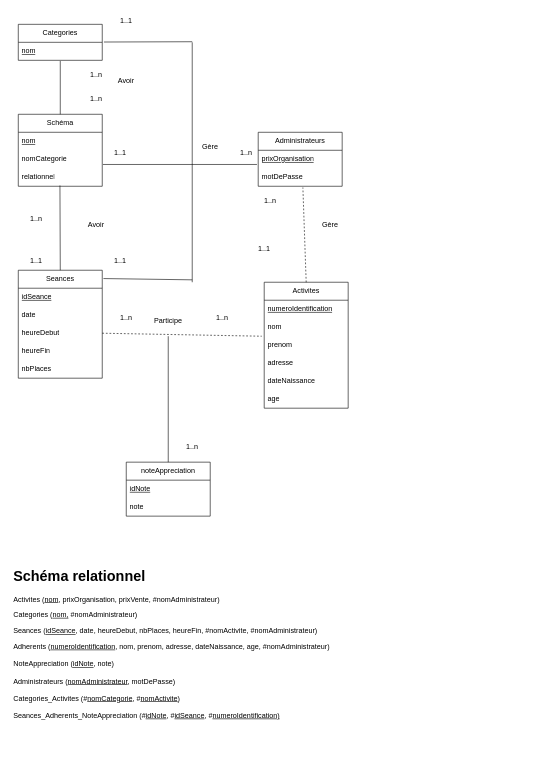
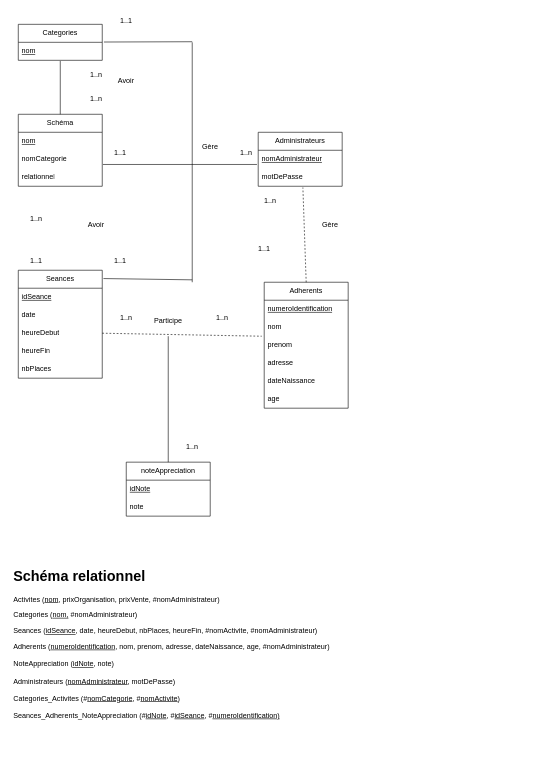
  <mxCell id="0" />
  <mxCell id="1" parent="0" />
- <mxCell id="2" value="Activites" style="swimlane;fontStyle=0;childLayout=stackLayout;horizontal=1;startSize=30;horizontalStack=0;resizeParent=1;resizeParentMax=0;resizeLast=0;collapsible=1;marginBottom=0;whiteSpace=wrap;html=1;" vertex="1" parent="1"><mxGeometry x="440" y="470" width="140" height="210" as="geometry" /></mxCell>
+ <mxCell id="2" value="Adherents" style="swimlane;fontStyle=0;childLayout=stackLayout;horizontal=1;startSize=30;horizontalStack=0;resizeParent=1;resizeParentMax=0;resizeLast=0;collapsible=1;marginBottom=0;whiteSpace=wrap;html=1;" vertex="1" parent="1"><mxGeometry x="440" y="470" width="140" height="210" as="geometry" /></mxCell>
  <mxCell id="3" value="&lt;u&gt;numeroIdentification&lt;/u&gt;" style="text;strokeColor=none;fillColor=none;align=left;verticalAlign=middle;spacingLeft=4;spacingRight=4;overflow=hidden;points=[[0,0.5],[1,0.5]];portConstraint=eastwest;rotatable=0;whiteSpace=wrap;html=1;" vertex="1" parent="2"><mxGeometry y="30" width="140" height="30" as="geometry" /></mxCell>
  <mxCell id="4" value="nom" style="text;strokeColor=none;fillColor=none;align=left;verticalAlign=middle;spacingLeft=4;spacingRight=4;overflow=hidden;points=[[0,0.5],[1,0.5]];portConstraint=eastwest;rotatable=0;whiteSpace=wrap;html=1;" vertex="1" parent="2"><mxGeometry y="60" width="140" height="30" as="geometry" /></mxCell>
  <mxCell id="5" value="prenom" style="text;strokeColor=none;fillColor=none;align=left;verticalAlign=middle;spacingLeft=4;spacingRight=4;overflow=hidden;points=[[0,0.5],[1,0.5]];portConstraint=eastwest;rotatable=0;whiteSpace=wrap;html=1;" vertex="1" parent="2"><mxGeometry y="90" width="140" height="30" as="geometry" /></mxCell>
  <mxCell id="6" value="adresse" style="text;strokeColor=none;fillColor=none;align=left;verticalAlign=middle;spacingLeft=4;spacingRight=4;overflow=hidden;points=[[0,0.5],[1,0.5]];portConstraint=eastwest;rotatable=0;whiteSpace=wrap;html=1;" vertex="1" parent="2"><mxGeometry y="120" width="140" height="30" as="geometry" /></mxCell>
  <mxCell id="7" value="dateNaissance" style="text;strokeColor=none;fillColor=none;align=left;verticalAlign=middle;spacingLeft=4;spacingRight=4;overflow=hidden;points=[[0,0.5],[1,0.5]];portConstraint=eastwest;rotatable=0;whiteSpace=wrap;html=1;" vertex="1" parent="2"><mxGeometry y="150" width="140" height="30" as="geometry" /></mxCell>
  <mxCell id="8" value="age" style="text;strokeColor=none;fillColor=none;align=left;verticalAlign=middle;spacingLeft=4;spacingRight=4;overflow=hidden;points=[[0,0.5],[1,0.5]];portConstraint=eastwest;rotatable=0;whiteSpace=wrap;html=1;" vertex="1" parent="2"><mxGeometry y="180" width="140" height="30" as="geometry" /></mxCell>
  <mxCell id="9" value="Administrateurs" style="swimlane;fontStyle=0;childLayout=stackLayout;horizontal=1;startSize=30;horizontalStack=0;resizeParent=1;resizeParentMax=0;resizeLast=0;collapsible=1;marginBottom=0;whiteSpace=wrap;html=1;" vertex="1" parent="1"><mxGeometry x="430" y="220" width="140" height="90" as="geometry" /></mxCell>
- <mxCell id="10" value="&lt;u&gt;prixOrganisation&lt;/u&gt;" style="text;strokeColor=none;fillColor=none;align=left;verticalAlign=middle;spacingLeft=4;spacingRight=4;overflow=hidden;points=[[0,0.5],[1,0.5]];portConstraint=eastwest;rotatable=0;whiteSpace=wrap;html=1;" vertex="1" parent="9"><mxGeometry y="30" width="140" height="30" as="geometry" /></mxCell>
+ <mxCell id="10" value="&lt;u&gt;nomAdministrateur&lt;/u&gt;" style="text;strokeColor=none;fillColor=none;align=left;verticalAlign=middle;spacingLeft=4;spacingRight=4;overflow=hidden;points=[[0,0.5],[1,0.5]];portConstraint=eastwest;rotatable=0;whiteSpace=wrap;html=1;" vertex="1" parent="9"><mxGeometry y="30" width="140" height="30" as="geometry" /></mxCell>
  <mxCell id="11" value="motDePasse" style="text;strokeColor=none;fillColor=none;align=left;verticalAlign=middle;spacingLeft=4;spacingRight=4;overflow=hidden;points=[[0,0.5],[1,0.5]];portConstraint=eastwest;rotatable=0;whiteSpace=wrap;html=1;" vertex="1" parent="9"><mxGeometry y="60" width="140" height="30" as="geometry" /></mxCell>
  <mxCell id="12" value="Schéma" style="swimlane;fontStyle=0;childLayout=stackLayout;horizontal=1;startSize=30;horizontalStack=0;resizeParent=1;resizeParentMax=0;resizeLast=0;collapsible=1;marginBottom=0;whiteSpace=wrap;html=1;" vertex="1" parent="1"><mxGeometry x="30" y="190" width="140" height="120" as="geometry" /></mxCell>
  <mxCell id="13" value="&lt;u&gt;nom&lt;/u&gt;" style="text;strokeColor=none;fillColor=none;align=left;verticalAlign=middle;spacingLeft=4;spacingRight=4;overflow=hidden;points=[[0,0.5],[1,0.5]];portConstraint=eastwest;rotatable=0;whiteSpace=wrap;html=1;" vertex="1" parent="12"><mxGeometry y="30" width="140" height="30" as="geometry" /></mxCell>
  <mxCell id="14" value="nomCategorie" style="text;strokeColor=none;fillColor=none;align=left;verticalAlign=middle;spacingLeft=4;spacingRight=4;overflow=hidden;points=[[0,0.5],[1,0.5]];portConstraint=eastwest;rotatable=0;whiteSpace=wrap;html=1;" vertex="1" parent="12"><mxGeometry y="60" width="140" height="30" as="geometry" /></mxCell>
  <mxCell id="15" value="relationnel" style="text;strokeColor=none;fillColor=none;align=left;verticalAlign=middle;spacingLeft=4;spacingRight=4;overflow=hidden;points=[[0,0.5],[1,0.5]];portConstraint=eastwest;rotatable=0;whiteSpace=wrap;html=1;" vertex="1" parent="12"><mxGeometry y="90" width="140" height="30" as="geometry" /></mxCell>
  <mxCell id="16" value="Seances" style="swimlane;fontStyle=0;childLayout=stackLayout;horizontal=1;startSize=30;horizontalStack=0;resizeParent=1;resizeParentMax=0;resizeLast=0;collapsible=1;marginBottom=0;whiteSpace=wrap;html=1;" vertex="1" parent="1"><mxGeometry x="30" y="450" width="140" height="180" as="geometry" /></mxCell>
  <mxCell id="17" value="&lt;u&gt;idSeance&lt;/u&gt;" style="text;strokeColor=none;fillColor=none;align=left;verticalAlign=middle;spacingLeft=4;spacingRight=4;overflow=hidden;points=[[0,0.5],[1,0.5]];portConstraint=eastwest;rotatable=0;whiteSpace=wrap;html=1;" vertex="1" parent="16"><mxGeometry y="30" width="140" height="30" as="geometry" /></mxCell>
  <mxCell id="18" value="date" style="text;strokeColor=none;fillColor=none;align=left;verticalAlign=middle;spacingLeft=4;spacingRight=4;overflow=hidden;points=[[0,0.5],[1,0.5]];portConstraint=eastwest;rotatable=0;whiteSpace=wrap;html=1;" vertex="1" parent="16"><mxGeometry y="60" width="140" height="30" as="geometry" /></mxCell>
  <mxCell id="19" value="heureDebut" style="text;strokeColor=none;fillColor=none;align=left;verticalAlign=middle;spacingLeft=4;spacingRight=4;overflow=hidden;points=[[0,0.5],[1,0.5]];portConstraint=eastwest;rotatable=0;whiteSpace=wrap;html=1;" vertex="1" parent="16"><mxGeometry y="90" width="140" height="30" as="geometry" /></mxCell>
  <mxCell id="20" value="heureFin" style="text;strokeColor=none;fillColor=none;align=left;verticalAlign=middle;spacingLeft=4;spacingRight=4;overflow=hidden;points=[[0,0.5],[1,0.5]];portConstraint=eastwest;rotatable=0;whiteSpace=wrap;html=1;" vertex="1" parent="16"><mxGeometry y="120" width="140" height="30" as="geometry" /></mxCell>
  <mxCell id="21" value="nbPlaces" style="text;strokeColor=none;fillColor=none;align=left;verticalAlign=middle;spacingLeft=4;spacingRight=4;overflow=hidden;points=[[0,0.5],[1,0.5]];portConstraint=eastwest;rotatable=0;whiteSpace=wrap;html=1;" vertex="1" parent="16"><mxGeometry y="150" width="140" height="30" as="geometry" /></mxCell>
  <mxCell id="22" value="noteAppreciation" style="swimlane;fontStyle=0;childLayout=stackLayout;horizontal=1;startSize=30;horizontalStack=0;resizeParent=1;resizeParentMax=0;resizeLast=0;collapsible=1;marginBottom=0;whiteSpace=wrap;html=1;" vertex="1" parent="1"><mxGeometry x="210" y="770" width="140" height="90" as="geometry" /></mxCell>
  <mxCell id="23" value="&lt;u&gt;idNote&lt;/u&gt;" style="text;strokeColor=none;fillColor=none;align=left;verticalAlign=middle;spacingLeft=4;spacingRight=4;overflow=hidden;points=[[0,0.5],[1,0.5]];portConstraint=eastwest;rotatable=0;whiteSpace=wrap;html=1;" vertex="1" parent="22"><mxGeometry y="30" width="140" height="30" as="geometry" /></mxCell>
  <mxCell id="24" value="note" style="text;strokeColor=none;fillColor=none;align=left;verticalAlign=middle;spacingLeft=4;spacingRight=4;overflow=hidden;points=[[0,0.5],[1,0.5]];portConstraint=eastwest;rotatable=0;whiteSpace=wrap;html=1;" vertex="1" parent="22"><mxGeometry y="60" width="140" height="30" as="geometry" /></mxCell>
  <mxCell id="25" value="Categories" style="swimlane;fontStyle=0;childLayout=stackLayout;horizontal=1;startSize=30;horizontalStack=0;resizeParent=1;resizeParentMax=0;resizeLast=0;collapsible=1;marginBottom=0;whiteSpace=wrap;html=1;" vertex="1" parent="1"><mxGeometry x="30" y="40" width="140" height="60" as="geometry" /></mxCell>
  <mxCell id="26" value="&lt;u&gt;nom&lt;/u&gt;" style="text;strokeColor=none;fillColor=none;align=left;verticalAlign=middle;spacingLeft=4;spacingRight=4;overflow=hidden;points=[[0,0.5],[1,0.5]];portConstraint=eastwest;rotatable=0;whiteSpace=wrap;html=1;" vertex="1" parent="25"><mxGeometry y="30" width="140" height="30" as="geometry" /></mxCell>
- <mxCell id="27" value="" style="endArrow=none;html=1;rounded=0;entryX=0.496;entryY=0.956;entryDx=0;entryDy=0;entryPerimeter=0;exitX=0.5;exitY=0;exitDx=0;exitDy=0;" edge="1" parent="1" source="16" target="15"><mxGeometry width="50" height="50" relative="1" as="geometry"><mxPoint x="70" y="390" as="sourcePoint" /><mxPoint x="120" y="340" as="targetPoint" /></mxGeometry></mxCell>
  <mxCell id="28" value="Avoir" style="text;html=1;align=center;verticalAlign=middle;whiteSpace=wrap;rounded=0;" vertex="1" parent="1"><mxGeometry x="130" y="360" width="60" height="30" as="geometry" /></mxCell>
  <mxCell id="29" value="1..n" style="text;html=1;align=center;verticalAlign=middle;whiteSpace=wrap;rounded=0;" vertex="1" parent="1"><mxGeometry x="30" y="350" width="60" height="30" as="geometry" /></mxCell>
  <mxCell id="30" value="1..1" style="text;html=1;align=center;verticalAlign=middle;whiteSpace=wrap;rounded=0;" vertex="1" parent="1"><mxGeometry x="30" y="420" width="60" height="30" as="geometry" /></mxCell>
  <mxCell id="31" value="" style="endArrow=none;html=1;rounded=0;exitX=1;exitY=0.5;exitDx=0;exitDy=0;entryX=-0.029;entryY=0;entryDx=0;entryDy=0;entryPerimeter=0;dashed=1;" edge="1" parent="1" source="19" target="5"><mxGeometry width="50" height="50" relative="1" as="geometry"><mxPoint x="240" y="590" as="sourcePoint" /><mxPoint x="290" y="540" as="targetPoint" /></mxGeometry></mxCell>
  <mxCell id="32" value="Participe" style="text;html=1;align=center;verticalAlign=middle;whiteSpace=wrap;rounded=0;" vertex="1" parent="1"><mxGeometry x="250" y="520" width="60" height="30" as="geometry" /></mxCell>
  <mxCell id="33" value="1..n" style="text;html=1;align=center;verticalAlign=middle;whiteSpace=wrap;rounded=0;" vertex="1" parent="1"><mxGeometry x="180" y="515" width="60" height="30" as="geometry" /></mxCell>
  <mxCell id="34" value="1..n" style="text;html=1;align=center;verticalAlign=middle;whiteSpace=wrap;rounded=0;" vertex="1" parent="1"><mxGeometry x="340" y="515" width="60" height="30" as="geometry" /></mxCell>
  <mxCell id="35" value="" style="endArrow=none;html=1;rounded=0;exitX=0.5;exitY=0;exitDx=0;exitDy=0;" edge="1" parent="1" source="22"><mxGeometry width="50" height="50" relative="1" as="geometry"><mxPoint x="270" y="720" as="sourcePoint" /><mxPoint x="280" y="560" as="targetPoint" /></mxGeometry></mxCell>
  <mxCell id="36" value="1..n" style="text;html=1;align=center;verticalAlign=middle;whiteSpace=wrap;rounded=0;" vertex="1" parent="1"><mxGeometry x="290" y="730" width="60" height="30" as="geometry" /></mxCell>
  <mxCell id="37" value="" style="endArrow=none;html=1;rounded=0;entryX=0.5;entryY=1.033;entryDx=0;entryDy=0;entryPerimeter=0;exitX=0.5;exitY=0;exitDx=0;exitDy=0;" edge="1" parent="1" source="12" target="26"><mxGeometry width="50" height="50" relative="1" as="geometry"><mxPoint x="80" y="190" as="sourcePoint" /><mxPoint x="130" y="140" as="targetPoint" /></mxGeometry></mxCell>
  <mxCell id="38" value="1..n" style="text;html=1;align=center;verticalAlign=middle;whiteSpace=wrap;rounded=0;" vertex="1" parent="1"><mxGeometry x="130" y="150" width="60" height="30" as="geometry" /></mxCell>
  <mxCell id="39" value="1..n" style="text;html=1;align=center;verticalAlign=middle;whiteSpace=wrap;rounded=0;" vertex="1" parent="1"><mxGeometry x="130" y="110" width="60" height="30" as="geometry" /></mxCell>
  <mxCell id="40" value="Avoir" style="text;html=1;align=center;verticalAlign=middle;whiteSpace=wrap;rounded=0;" vertex="1" parent="1"><mxGeometry x="180" y="120" width="60" height="30" as="geometry" /></mxCell>
  <mxCell id="41" value="" style="endArrow=none;html=1;rounded=0;exitX=1.008;exitY=0.789;exitDx=0;exitDy=0;exitPerimeter=0;entryX=-0.015;entryY=0.789;entryDx=0;entryDy=0;entryPerimeter=0;" edge="1" parent="1" target="10"><mxGeometry width="50" height="50" relative="1" as="geometry"><mxPoint x="171.12" y="273.67" as="sourcePoint" /><mxPoint x="340" y="250" as="targetPoint" /></mxGeometry></mxCell>
  <mxCell id="42" value="Gère" style="text;html=1;align=center;verticalAlign=middle;whiteSpace=wrap;rounded=0;" vertex="1" parent="1"><mxGeometry x="320" y="230" width="60" height="30" as="geometry" /></mxCell>
  <mxCell id="43" value="1..n" style="text;html=1;align=center;verticalAlign=middle;whiteSpace=wrap;rounded=0;" vertex="1" parent="1"><mxGeometry x="380" y="240" width="60" height="30" as="geometry" /></mxCell>
  <mxCell id="44" value="1..1" style="text;html=1;align=center;verticalAlign=middle;whiteSpace=wrap;rounded=0;" vertex="1" parent="1"><mxGeometry x="170" y="240" width="60" height="30" as="geometry" /></mxCell>
  <mxCell id="45" value="" style="endArrow=none;html=1;rounded=0;exitX=1.02;exitY=-0.017;exitDx=0;exitDy=0;exitPerimeter=0;" edge="1" parent="1" source="26"><mxGeometry width="50" height="50" relative="1" as="geometry"><mxPoint x="300" y="250" as="sourcePoint" /><mxPoint x="320" y="69" as="targetPoint" /></mxGeometry></mxCell>
  <mxCell id="46" value="" style="endArrow=none;html=1;rounded=0;" edge="1" parent="1"><mxGeometry width="50" height="50" relative="1" as="geometry"><mxPoint x="320" y="270" as="sourcePoint" /><mxPoint x="320" y="70" as="targetPoint" /></mxGeometry></mxCell>
  <mxCell id="47" value="" style="endArrow=none;html=1;rounded=0;" edge="1" parent="1"><mxGeometry width="50" height="50" relative="1" as="geometry"><mxPoint x="320" y="470" as="sourcePoint" /><mxPoint x="320" y="270" as="targetPoint" /></mxGeometry></mxCell>
  <mxCell id="48" value="" style="endArrow=none;html=1;rounded=0;exitX=1.014;exitY=0.077;exitDx=0;exitDy=0;exitPerimeter=0;" edge="1" parent="1" source="16"><mxGeometry width="50" height="50" relative="1" as="geometry"><mxPoint x="260" y="480" as="sourcePoint" /><mxPoint x="320" y="466" as="targetPoint" /></mxGeometry></mxCell>
  <mxCell id="49" value="" style="endArrow=none;html=1;rounded=0;entryX=0.532;entryY=1.067;entryDx=0;entryDy=0;entryPerimeter=0;exitX=0.5;exitY=0;exitDx=0;exitDy=0;dashed=1;" edge="1" parent="1" source="2" target="11"><mxGeometry width="50" height="50" relative="1" as="geometry"><mxPoint x="480" y="390" as="sourcePoint" /><mxPoint x="530" y="340" as="targetPoint" /></mxGeometry></mxCell>
  <mxCell id="50" value="Gère" style="text;html=1;align=center;verticalAlign=middle;whiteSpace=wrap;rounded=0;" vertex="1" parent="1"><mxGeometry x="520" y="360" width="60" height="30" as="geometry" /></mxCell>
  <mxCell id="51" value="1..1" style="text;html=1;align=center;verticalAlign=middle;whiteSpace=wrap;rounded=0;" vertex="1" parent="1"><mxGeometry x="410" y="400" width="60" height="30" as="geometry" /></mxCell>
  <mxCell id="52" value="1..n" style="text;html=1;align=center;verticalAlign=middle;whiteSpace=wrap;rounded=0;" vertex="1" parent="1"><mxGeometry x="420" y="320" width="60" height="30" as="geometry" /></mxCell>
  <mxCell id="53" value="1..1" style="text;html=1;align=center;verticalAlign=middle;whiteSpace=wrap;rounded=0;" vertex="1" parent="1"><mxGeometry x="170" y="420" width="60" height="30" as="geometry" /></mxCell>
  <mxCell id="54" value="1..1" style="text;html=1;align=center;verticalAlign=middle;whiteSpace=wrap;rounded=0;" vertex="1" parent="1"><mxGeometry x="180" y="20" width="60" height="30" as="geometry" /></mxCell>
  <mxCell id="55" value="&lt;h1 style=&quot;margin-top: 0px;&quot;&gt;Schéma relationnel&lt;br&gt;&lt;/h1&gt;&lt;p&gt;Activites (&lt;u&gt;nom&lt;/u&gt;, prixOrganisation, prixVente, #nomAdministrateur)&lt;/p&gt;&lt;p&gt;Categories (&lt;u&gt;nom,&lt;/u&gt; #nomAdministrateur)&lt;/p&gt;&lt;p&gt;Seances (&lt;u&gt;idSeance&lt;/u&gt;, date, heureDebut, nbPlaces, heureFin, #nomActivite, #nomAdministrateur)&lt;/p&gt;&lt;div&gt;Adherents (&lt;u&gt;numeroIdentification&lt;/u&gt;, nom, prenom, adresse, dateNaissance, age, #nomAdministrateur)&lt;/div&gt;&lt;div&gt;&lt;br&gt;&lt;/div&gt;&lt;div&gt;NoteAppreciation (&lt;u&gt;idNote&lt;/u&gt;, note)&lt;/div&gt;&lt;div&gt;&lt;br&gt;&lt;/div&gt;&lt;div&gt;Administrateurs (&lt;u&gt;nomAdministrateur&lt;/u&gt;, motDePasse)&lt;/div&gt;&lt;div&gt;&lt;br&gt;&lt;/div&gt;&lt;div&gt;Categories_Activites (#&lt;u&gt;nomCategorie&lt;/u&gt;, #&lt;u&gt;nomActivite&lt;/u&gt;)&lt;/div&gt;&lt;div&gt;&lt;br&gt;&lt;/div&gt;&lt;div&gt;Seances_Adherents_NoteAppreciation (#&lt;u&gt;idNote&lt;/u&gt;, #&lt;u&gt;idSeance&lt;/u&gt;, #&lt;u&gt;numeroIdentification)&lt;/u&gt;&lt;br&gt;&lt;/div&gt;&lt;div&gt;&lt;br&gt;&lt;br&gt;&lt;/div&gt;&lt;div&gt;&lt;br&gt;&lt;/div&gt;&lt;div&gt;&lt;br&gt;&lt;/div&gt;" style="text;html=1;whiteSpace=wrap;overflow=hidden;rounded=0;" vertex="1" parent="1"><mxGeometry x="20" y="940" width="880" height="310" as="geometry" /></mxCell>
